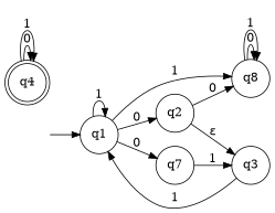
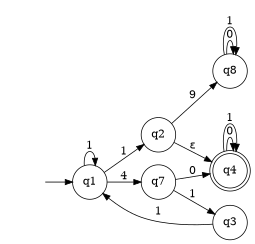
  digraph {
    rankdir=LR
    node [shape=circle]
    "" [shape=plaintext]
    n2 [label=q1]
    n3 [label=q2]
    n4 [label=q8]
    n5 [label=q7]
    n6 [label=q4 shape=doublecircle]
    n7 [label=q3]
    "" -> n2
    n2 -> n2 [label=1]
-   n2 -> n3 [label=0]
-   n2 -> n4 [label=1]
-   n2 -> n5 [label=0]
-   n3 -> n4 [label=0]
-   n3 -> n7 [label="ε"]
+   n2 -> n3 [label=1]
+   n2 -> n5 [label=4]
+   n3 -> n4 [label=9]
+   n3 -> n6 [label="ε"]
    n4 -> n4 [label=0]
    n4 -> n4 [label=1]
+   n5 -> n6 [label=0]
    n5 -> n7 [label=1]
    n6 -> n6 [label=0]
    n6 -> n6 [label=1]
    n7 -> n2 [label=1]
  }
